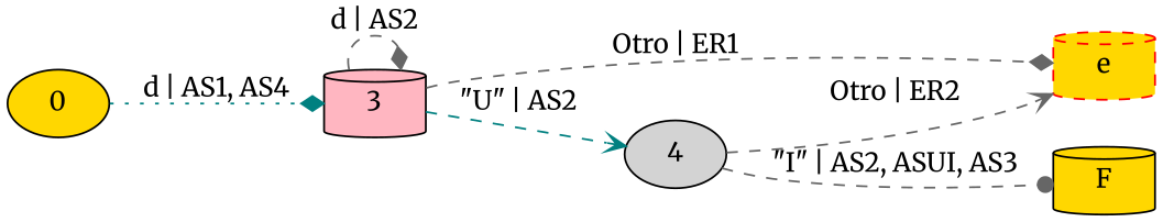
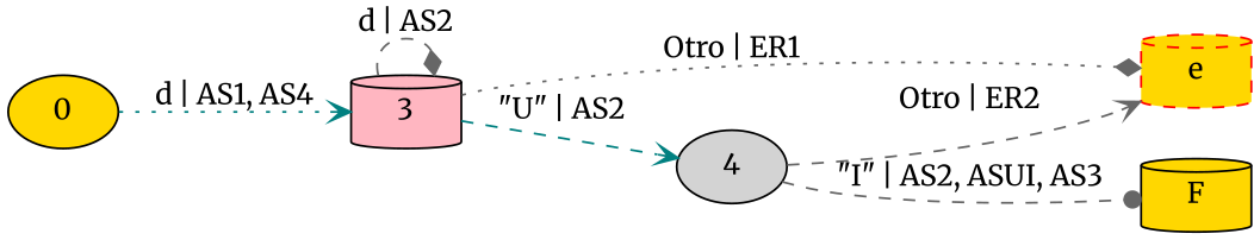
  digraph {
    fontname=Merriweather
    rankdir=LR
    node [fillcolor=gold fontname=Merriweather shape=cylinder style=filled]
    edge [arrowhead=vee color=gray40 fontname=Merriweather style=dashed]
    e [color=red style="dashed,filled"]
    0 [shape=ellipse]
    n3 [fillcolor=lightpink label=3]
    n4 [fillcolor=lightgrey label=4 shape=ellipse]
    F
-   0 -> n3 [arrowhead=diamond color=teal label="d | AS1, AS4" style=dotted]
-   n3 -> e [arrowhead=diamond label="Otro | ER1"]
+   0 -> n3 [color=teal label="d | AS1, AS4" style=dotted]
+   n3 -> e [arrowhead=diamond label="Otro | ER1" style=dotted]
    n3 -> n3 [arrowhead=diamond label="d | AS2"]
    n3 -> n4 [color=teal label="\"U\" | AS2"]
    n4 -> e [label="Otro | ER2"]
    n4 -> F [arrowhead=dot label="\"I\" | AS2, ASUI, AS3"]
  }
